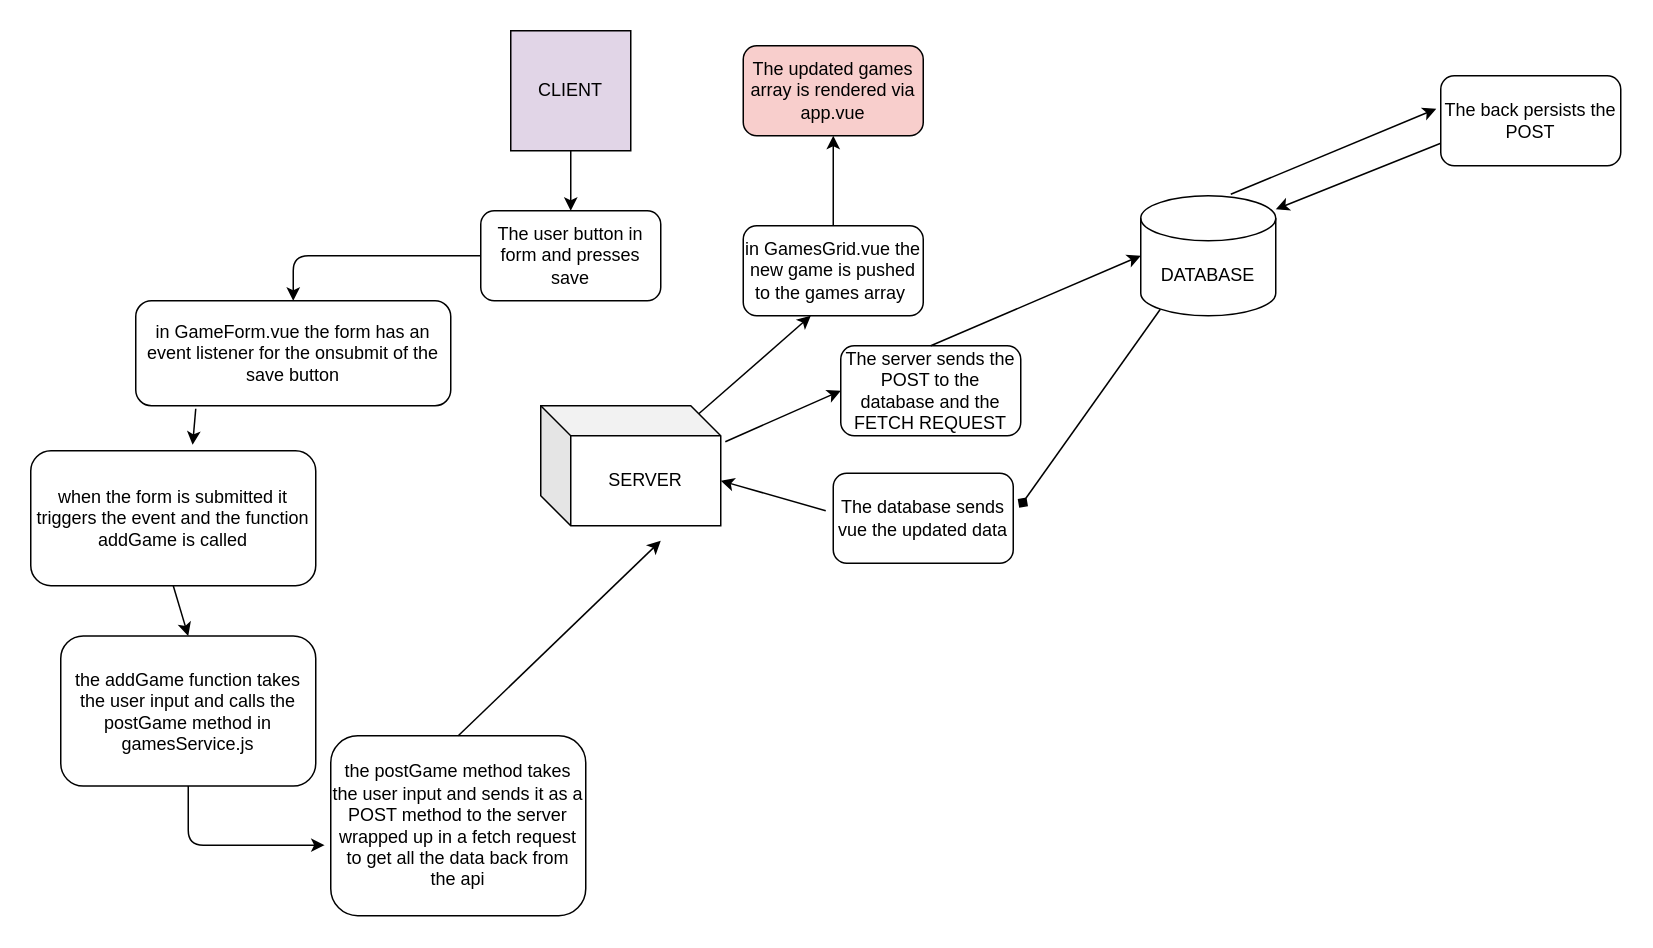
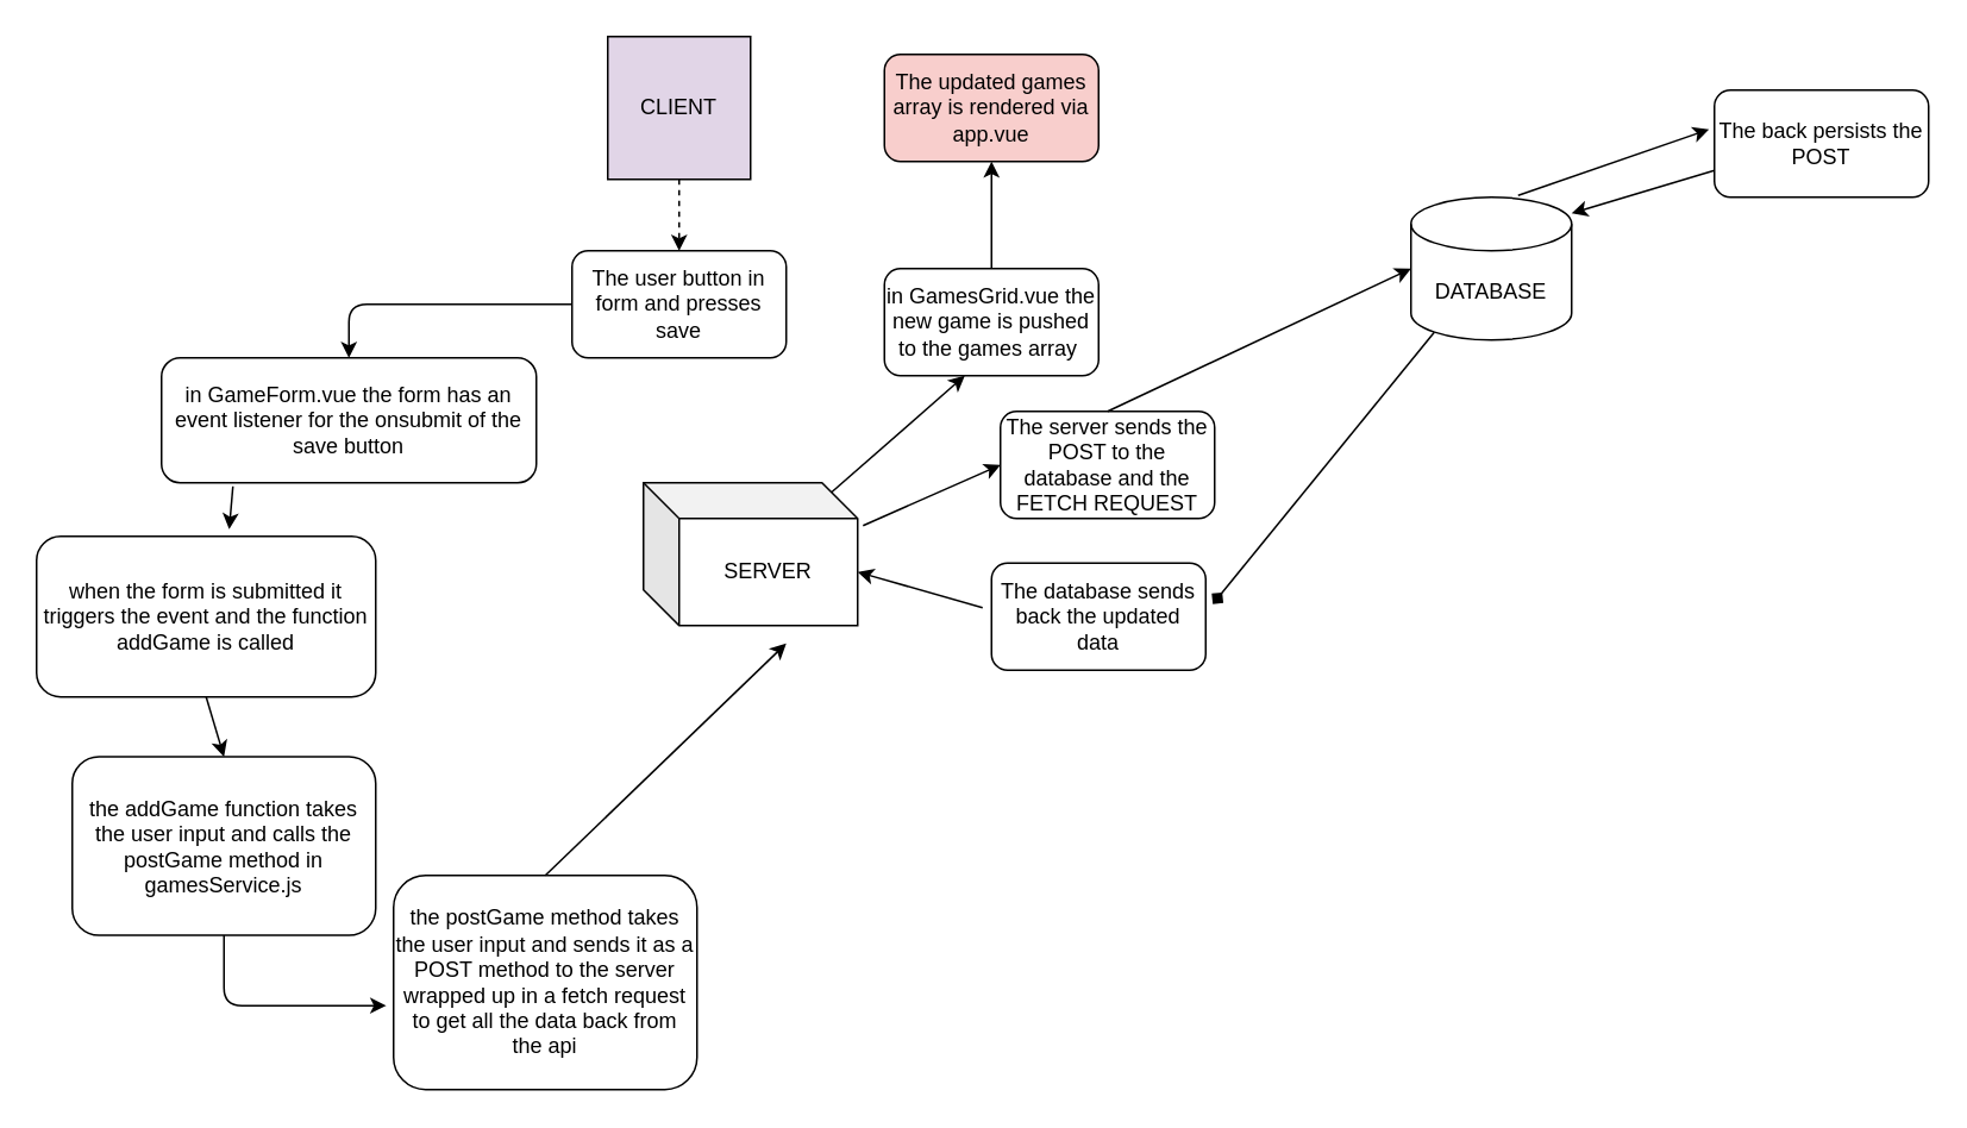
  <mxCell id="0" />
  <mxCell id="1" parent="0" />
  <mxCell id="2" value="CLIENT" style="whiteSpace=wrap;html=1;aspect=fixed;fillColor=#e1d5e7;" vertex="1" parent="1"><mxGeometry x="340" y="20" width="80" height="80" as="geometry" /></mxCell>
  <mxCell id="3" value="The user button in form and presses save" style="rounded=1;whiteSpace=wrap;html=1;" vertex="1" parent="1"><mxGeometry x="320" y="140" width="120" height="60" as="geometry" /></mxCell>
- <mxCell id="4" value="" style="endArrow=classic;html=1;exitX=0.5;exitY=1;exitDx=0;exitDy=0;entryX=0.5;entryY=0;entryDx=0;entryDy=0;" edge="1" parent="1" source="2" target="3"><mxGeometry width="50" height="50" relative="1" as="geometry"><mxPoint x="530" y="400" as="sourcePoint" /><mxPoint x="580" y="350" as="targetPoint" /></mxGeometry></mxCell>
+ <mxCell id="4" value="" style="endArrow=classic;html=1;exitX=0.5;exitY=1;exitDx=0;exitDy=0;entryX=0.5;entryY=0;entryDx=0;entryDy=0;dashed=1;" edge="1" parent="1" source="2" target="3"><mxGeometry width="50" height="50" relative="1" as="geometry"><mxPoint x="530" y="400" as="sourcePoint" /><mxPoint x="580" y="350" as="targetPoint" /></mxGeometry></mxCell>
  <mxCell id="5" value="in GameForm.vue the form has an event listener for the onsubmit of the save button" style="rounded=1;whiteSpace=wrap;html=1;" vertex="1" parent="1"><mxGeometry x="90" y="200" width="210" height="70" as="geometry" /></mxCell>
  <mxCell id="6" value="when the form is submitted it triggers the event and the function addGame is called" style="rounded=1;whiteSpace=wrap;html=1;" vertex="1" parent="1"><mxGeometry x="20" y="300" width="190" height="90" as="geometry" /></mxCell>
  <mxCell id="7" value="" style="endArrow=classic;html=1;exitX=0;exitY=0.5;exitDx=0;exitDy=0;entryX=0.5;entryY=0;entryDx=0;entryDy=0;" edge="1" parent="1" source="3" target="5"><mxGeometry width="50" height="50" relative="1" as="geometry"><mxPoint x="530" y="340" as="sourcePoint" /><mxPoint x="580" y="290" as="targetPoint" /><Array as="points"><mxPoint x="195" y="170" /></Array></mxGeometry></mxCell>
  <mxCell id="8" value="" style="endArrow=classic;html=1;entryX=0.568;entryY=-0.044;entryDx=0;entryDy=0;entryPerimeter=0;" edge="1" parent="1" target="6"><mxGeometry width="50" height="50" relative="1" as="geometry"><mxPoint x="130" y="272" as="sourcePoint" /><mxPoint x="580" y="290" as="targetPoint" /></mxGeometry></mxCell>
  <mxCell id="9" value="the addGame function takes the user input and calls the postGame method in gamesService.js" style="rounded=1;whiteSpace=wrap;html=1;" vertex="1" parent="1"><mxGeometry x="40" y="423.5" width="170" height="100" as="geometry" /></mxCell>
  <mxCell id="10" value="the postGame method takes the user input and sends it as a POST method to the server wrapped up in a fetch request to get all the data back from the api" style="rounded=1;whiteSpace=wrap;html=1;" vertex="1" parent="1"><mxGeometry x="220" y="490" width="170" height="120" as="geometry" /></mxCell>
  <mxCell id="11" value="" style="endArrow=classic;html=1;exitX=0.5;exitY=1;exitDx=0;exitDy=0;entryX=0.5;entryY=0;entryDx=0;entryDy=0;" edge="1" parent="1" source="6" target="9"><mxGeometry width="50" height="50" relative="1" as="geometry"><mxPoint x="530" y="300" as="sourcePoint" /><mxPoint x="580" y="250" as="targetPoint" /></mxGeometry></mxCell>
  <mxCell id="12" value="" style="endArrow=classic;html=1;exitX=0.5;exitY=0;exitDx=0;exitDy=0;entryX=0.5;entryY=1;entryDx=0;entryDy=0;" edge="1" parent="1" source="10"><mxGeometry width="50" height="50" relative="1" as="geometry"><mxPoint x="530" y="280" as="sourcePoint" /><mxPoint x="440" y="360" as="targetPoint" /><Array as="points" /></mxGeometry></mxCell>
- <mxCell id="13" value="DATABASE" style="shape=cylinder3;whiteSpace=wrap;html=1;boundedLbl=1;backgroundOutline=1;size=15;" vertex="1" parent="1"><mxGeometry x="760" y="130" width="90" height="80" as="geometry" /></mxCell>
+ <mxCell id="13" value="DATABASE" style="shape=cylinder3;whiteSpace=wrap;html=1;boundedLbl=1;backgroundOutline=1;size=15;" vertex="1" parent="1"><mxGeometry x="790" y="110" width="90" height="80" as="geometry" /></mxCell>
  <mxCell id="14" value="" style="endArrow=classic;html=1;exitX=1.038;exitY=0.175;exitDx=0;exitDy=0;exitPerimeter=0;" edge="1" parent="1"><mxGeometry width="50" height="50" relative="1" as="geometry"><mxPoint x="483.04" y="294" as="sourcePoint" /><mxPoint x="560" y="260" as="targetPoint" /></mxGeometry></mxCell>
  <mxCell id="15" value="The server sends the POST to the database and the FETCH REQUEST" style="rounded=1;whiteSpace=wrap;html=1;" vertex="1" parent="1"><mxGeometry x="560" y="230" width="120" height="60" as="geometry" /></mxCell>
  <mxCell id="16" value="" style="endArrow=classic;html=1;exitX=0.5;exitY=0;exitDx=0;exitDy=0;entryX=0;entryY=0.5;entryDx=0;entryDy=0;entryPerimeter=0;" edge="1" parent="1" source="15" target="13"><mxGeometry width="50" height="50" relative="1" as="geometry"><mxPoint x="530" y="260" as="sourcePoint" /><mxPoint x="580" y="210" as="targetPoint" /></mxGeometry></mxCell>
- <mxCell id="17" value="The database sends vue the updated data" style="rounded=1;whiteSpace=wrap;html=1;" vertex="1" parent="1"><mxGeometry x="555" y="315" width="120" height="60" as="geometry" /></mxCell>
+ <mxCell id="17" value="The database sends back the updated data" style="rounded=1;whiteSpace=wrap;html=1;" vertex="1" parent="1"><mxGeometry x="555" y="315" width="120" height="60" as="geometry" /></mxCell>
  <mxCell id="18" value="" style="endArrow=diamond;html=1;exitX=0.145;exitY=1;exitDx=0;exitDy=-4.35;exitPerimeter=0;entryX=1.033;entryY=0.383;entryDx=0;entryDy=0;entryPerimeter=0;" edge="1" parent="1" source="13" target="17"><mxGeometry width="50" height="50" relative="1" as="geometry"><mxPoint x="530" y="260" as="sourcePoint" /><mxPoint x="550" y="340" as="targetPoint" /></mxGeometry></mxCell>
  <mxCell id="19" value="" style="endArrow=classic;html=1;entryX=1;entryY=0.5;entryDx=0;entryDy=0;" edge="1" parent="1"><mxGeometry width="50" height="50" relative="1" as="geometry"><mxPoint x="550" y="340" as="sourcePoint" /><mxPoint x="480" y="320" as="targetPoint" /></mxGeometry></mxCell>
  <mxCell id="20" value="The back persists the POST" style="rounded=1;whiteSpace=wrap;html=1;" vertex="1" parent="1"><mxGeometry x="960" y="50" width="120" height="60" as="geometry" /></mxCell>
  <mxCell id="21" value="" style="endArrow=classic;html=1;exitX=0.667;exitY=-0.012;exitDx=0;exitDy=0;exitPerimeter=0;entryX=-0.025;entryY=0.367;entryDx=0;entryDy=0;entryPerimeter=0;" edge="1" parent="1" source="13" target="20"><mxGeometry width="50" height="50" relative="1" as="geometry"><mxPoint x="530" y="240" as="sourcePoint" /><mxPoint x="580" y="190" as="targetPoint" /></mxGeometry></mxCell>
  <mxCell id="22" value="" style="endArrow=classic;html=1;exitX=0;exitY=0.75;exitDx=0;exitDy=0;entryX=1;entryY=0.113;entryDx=0;entryDy=0;entryPerimeter=0;" edge="1" parent="1" source="20" target="13"><mxGeometry width="50" height="50" relative="1" as="geometry"><mxPoint x="530" y="240" as="sourcePoint" /><mxPoint x="580" y="190" as="targetPoint" /></mxGeometry></mxCell>
  <mxCell id="23" value="in GamesGrid.vue the new game is pushed to the games array&amp;nbsp;" style="rounded=1;whiteSpace=wrap;html=1;" vertex="1" parent="1"><mxGeometry x="495" y="150" width="120" height="60" as="geometry" /></mxCell>
  <mxCell id="24" value="" style="endArrow=classic;html=1;exitX=0.75;exitY=0;exitDx=0;exitDy=0;" edge="1" parent="1"><mxGeometry width="50" height="50" relative="1" as="geometry"><mxPoint x="460" y="280" as="sourcePoint" /><mxPoint x="540" y="210" as="targetPoint" /></mxGeometry></mxCell>
  <mxCell id="25" value="" style="endArrow=classic;html=1;exitX=0.5;exitY=1;exitDx=0;exitDy=0;entryX=-0.024;entryY=0.608;entryDx=0;entryDy=0;entryPerimeter=0;" edge="1" parent="1" source="9" target="10"><mxGeometry width="50" height="50" relative="1" as="geometry"><mxPoint x="530" y="410" as="sourcePoint" /><mxPoint x="580" y="360" as="targetPoint" /><Array as="points"><mxPoint x="125" y="563" /></Array></mxGeometry></mxCell>
  <mxCell id="26" value="" style="endArrow=classic;html=1;exitX=0.5;exitY=0;exitDx=0;exitDy=0;" edge="1" parent="1" source="23" target="27"><mxGeometry width="50" height="50" relative="1" as="geometry"><mxPoint x="530" y="400" as="sourcePoint" /><mxPoint x="580" y="350" as="targetPoint" /></mxGeometry></mxCell>
  <mxCell id="27" value="The updated games array is rendered via app.vue" style="rounded=1;whiteSpace=wrap;html=1;fillColor=#f8cecc;" vertex="1" parent="1"><mxGeometry x="495" y="30" width="120" height="60" as="geometry" /></mxCell>
  <mxCell id="28" value="SERVER" style="shape=cube;whiteSpace=wrap;html=1;boundedLbl=1;backgroundOutline=1;darkOpacity=0.05;darkOpacity2=0.1;" vertex="1" parent="1"><mxGeometry x="360" y="270" width="120" height="80" as="geometry" /></mxCell>
